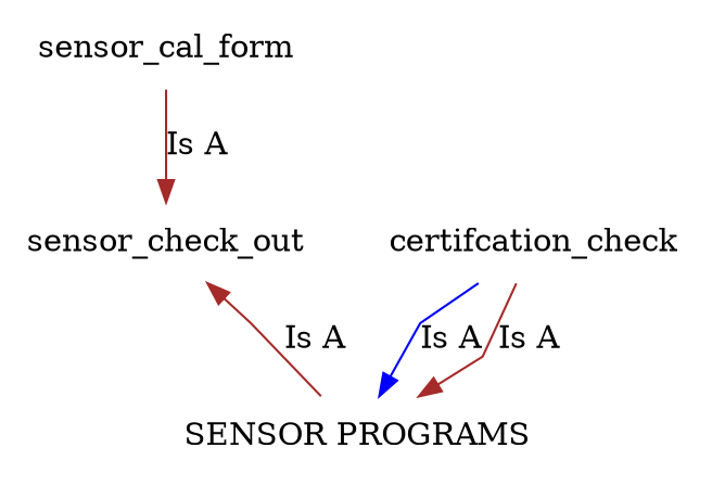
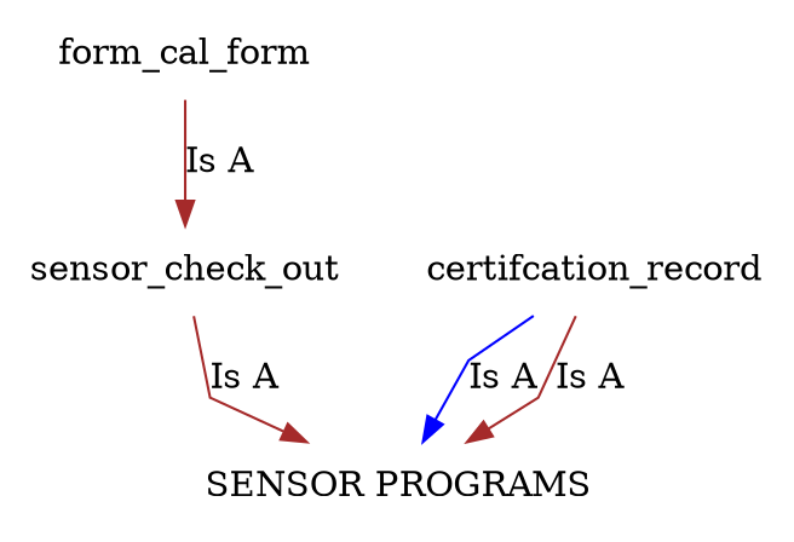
  digraph {
    rankdir=TB
    splines=polyline
    node [color=white shape=plaintext style=filled]
    edge [color=brown]
-   sensor_cal_form
+   sensor_cal_form [label=form_cal_form]
    sensor_check_out
    "SENSOR PROGRAMS"
-   certifcation_record [label=certifcation_check]
+   certifcation_record
    sensor_cal_form -> sensor_check_out [label="Is A"]
-   "SENSOR PROGRAMS" -> sensor_check_out [label="Is A"]
+   sensor_check_out -> "SENSOR PROGRAMS" [label="Is A"]
    certifcation_record -> "SENSOR PROGRAMS" [color=blue label="Is A"]
    certifcation_record -> "SENSOR PROGRAMS" [label="Is A"]
  }
